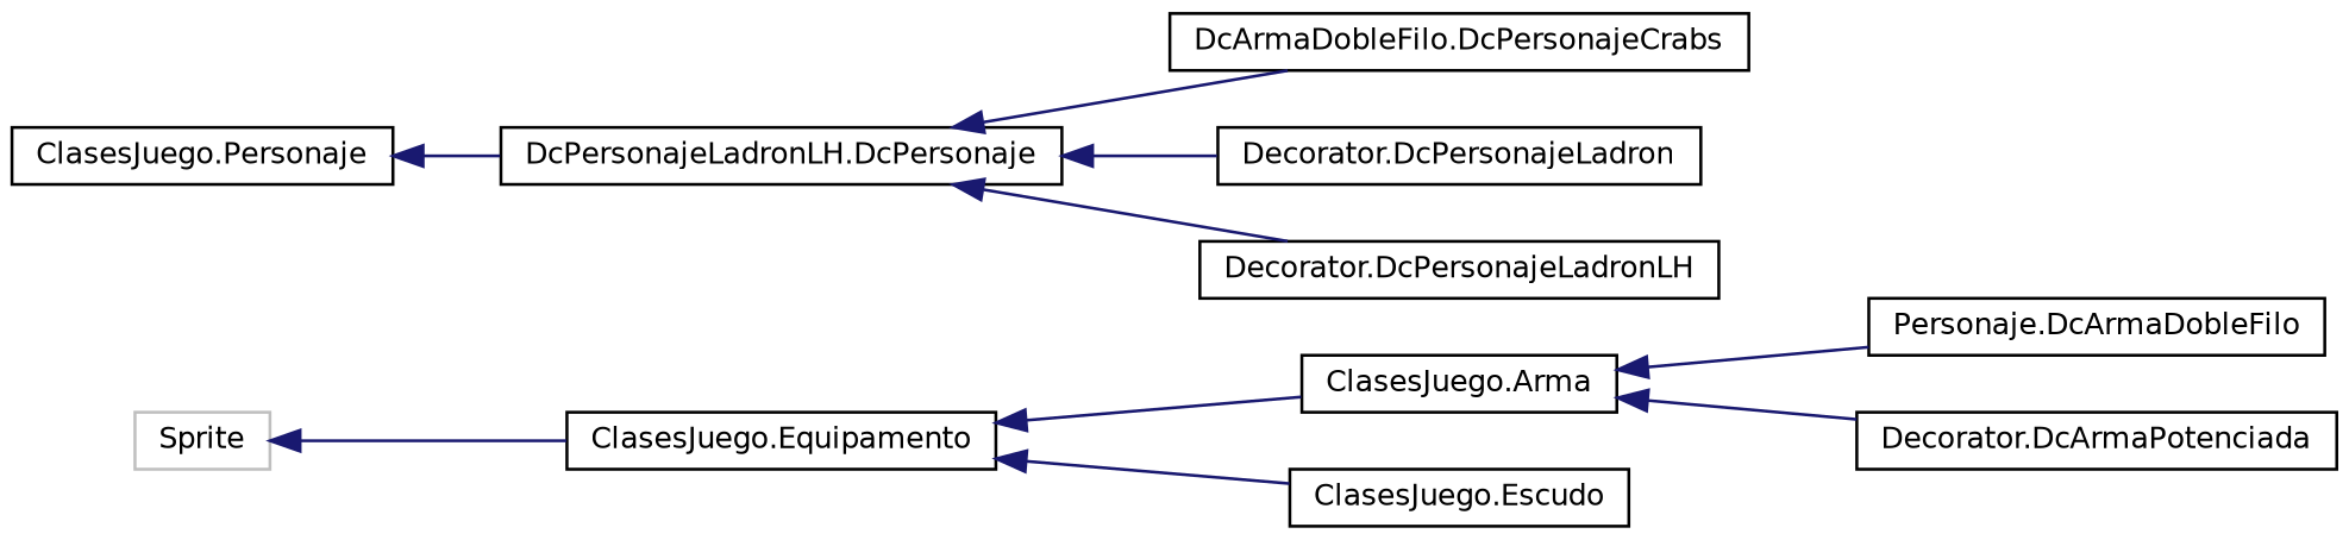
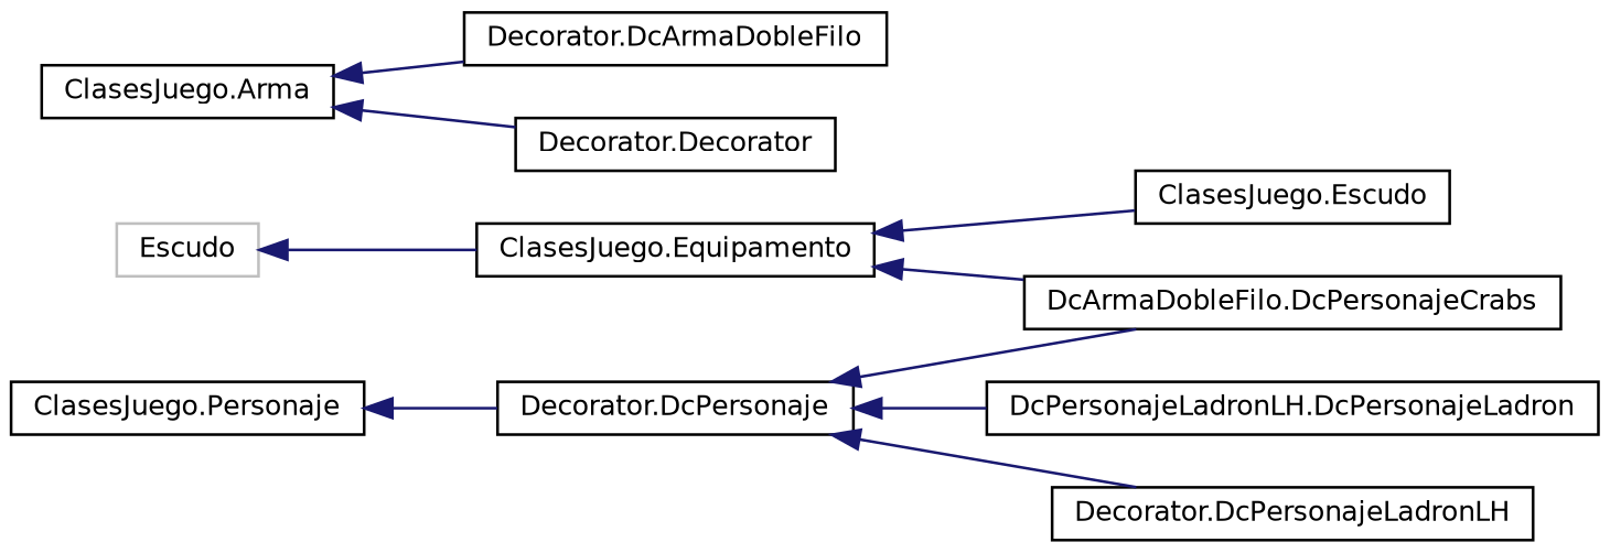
  digraph {
    rankdir=LR
    node [color=black fillcolor=white fontname=Helvetica fontsize=10 shape=record style=filled]
    edge [color=midnightblue dir=back fontname=Helvetica fontsize=10 labelfontname=Helvetica labelfontsize=10 style=solid]
-   n1 [color=grey75 height=0.2 label=Sprite width=0.4]
+   n1 [color=grey75 height=0.2 label=Escudo width=0.4]
    n2 [height=0.2 label="ClasesJuego.Equipamento" width=0.4]
    n3 [height=0.2 label="ClasesJuego.Arma" width=0.4]
    n4 [height=0.2 label="ClasesJuego.Escudo" width=0.4]
    n5 [height=0.2 label="ClasesJuego.Personaje" width=0.4]
-   n6 [height=0.2 label="DcPersonajeLadronLH.DcPersonaje" width=0.4]
-   n7 [height=0.2 label="Personaje.DcArmaDobleFilo" width=0.4]
-   n8 [height=0.2 label="Decorator.DcArmaPotenciada" width=0.4]
+   n6 [height=0.2 label="Decorator.DcPersonaje" width=0.4]
+   n7 [height=0.2 label="Decorator.DcArmaDobleFilo" width=0.4]
+   n8 [height=0.2 label="Decorator.Decorator" width=0.4]
    n9 [height=0.2 label="DcArmaDobleFilo.DcPersonajeCrabs" width=0.4]
-   n10 [height=0.2 label="Decorator.DcPersonajeLadron" width=0.4]
+   n10 [height=0.2 label="DcPersonajeLadronLH.DcPersonajeLadron" width=0.4]
    n11 [height=0.2 label="Decorator.DcPersonajeLadronLH" width=0.4]
    n1 -> n2
-   n2 -> n3
+   n2 -> n9
    n2 -> n4
    n3 -> n7
    n3 -> n8
    n5 -> n6
    n6 -> n9
    n6 -> n10
    n6 -> n11
  }
